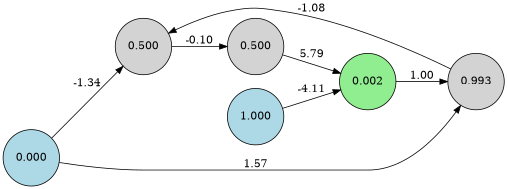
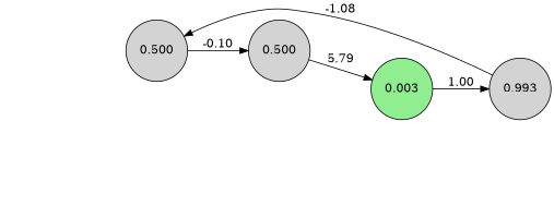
  digraph {
    rankdir=LR
    node [fillcolor=lightgray shape=circle style=filled]
-   n1 [fillcolor=lightblue label=0.000]
    n2 [label=0.500]
    n3 [label=0.993]
    n4 [label=0.500]
-   n5 [fillcolor=lightblue label=1.000]
-   n6 [fillcolor=lightgreen label=0.002]
-   n1 -> n2 [label=-1.34]
-   n1 -> n3 [label=1.57]
+   n6 [fillcolor=lightgreen label=0.003]
    n2 -> n4 [label=-0.10]
    n3 -> n2 [label=-1.08]
    n4 -> n6 [label=5.79]
-   n5 -> n6 [label=-4.11]
    n6 -> n3 [label=1.00]
  }
